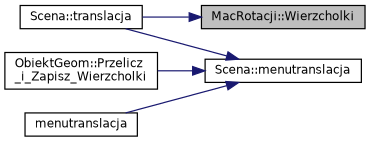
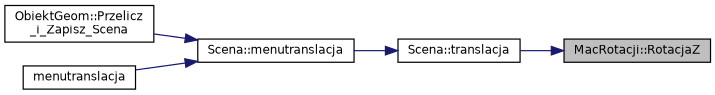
  digraph {
    fontname="DejaVu Sans"
    rankdir=RL
    node [color=black fillcolor=white fontname="DejaVu Sans" fontsize=10 shape=record style=filled]
    edge [color=midnightblue dir=back fontname="DejaVu Sans" fontsize=10 labelfontname=FreeSans labelfontsize=10 style=solid]
-   n1 [fillcolor=grey75 fontcolor=black height=0.2 label="MacRotacji::Wierzcholki" width=0.4]
+   n1 [fillcolor=grey75 fontcolor=black height=0.2 label="MacRotacji::RotacjaZ" width=0.4]
    n2 [height=0.2 label="Scena::translacja" width=0.4]
-   n3 [height=0.2 label="ObiektGeom::Przelicz\l_i_Zapisz_Wierzcholki" width=0.4]
+   n3 [height=0.2 label="ObiektGeom::Przelicz\l_i_Zapisz_Scena" width=0.4]
    n4 [height=0.2 label="Scena::menutranslacja" width=0.4]
    n5 [height=0.2 label=menutranslacja width=0.4]
    n1 -> n2
-   n4 -> n2
+   n2 -> n4
    n4 -> n3
    n4 -> n5
  }
